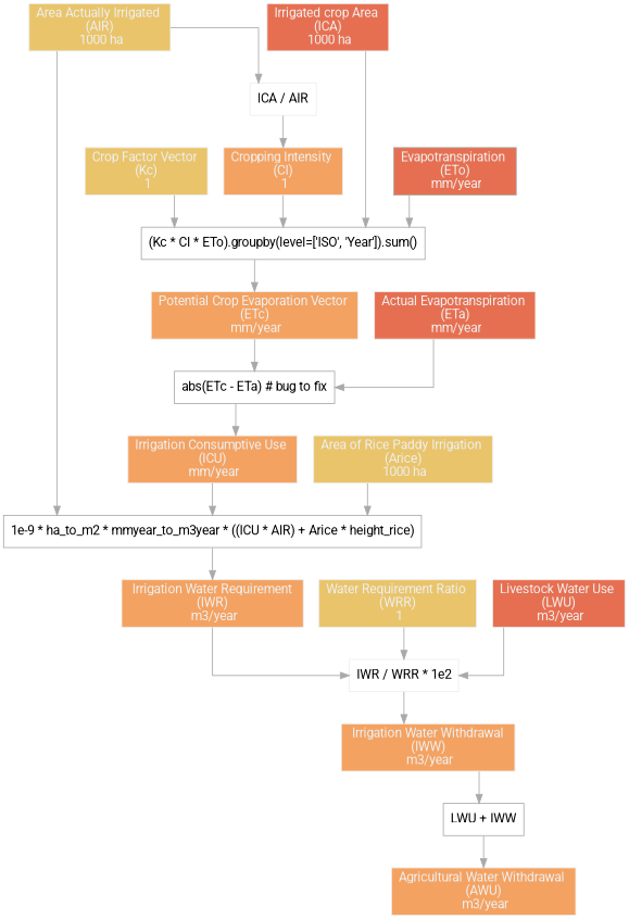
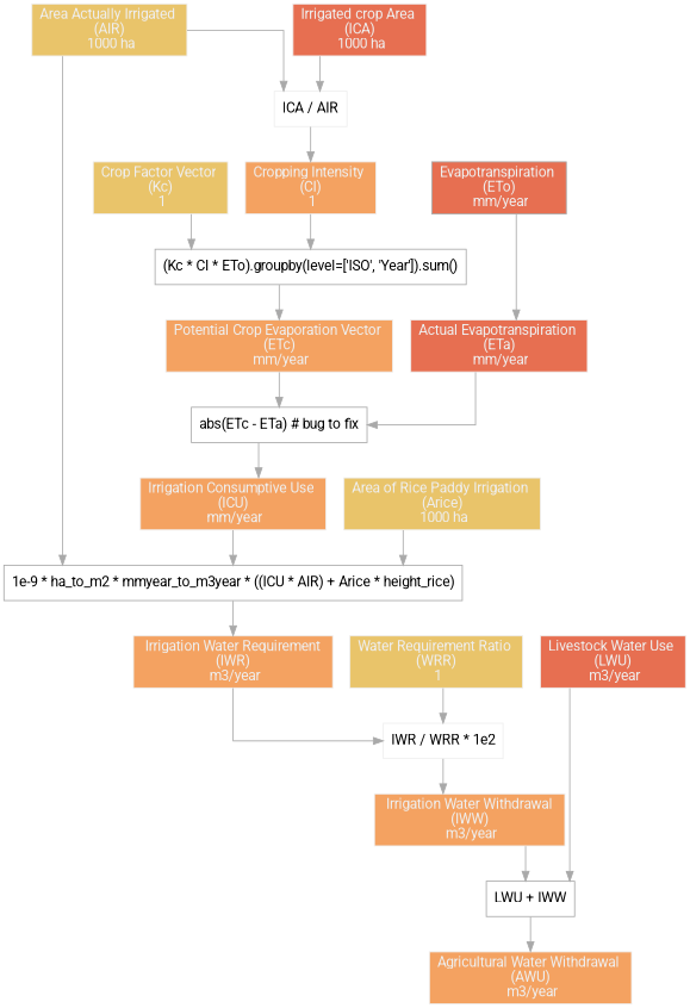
  digraph {
    splines=ortho
    node [color="#eeeeee" fillcolor="#e76f51" fontcolor="#eeeeee" fontname=roboto peripheries=1 shape=rectangle style=filled]
    edge [color="#A9A9A9"]
    n1 [fillcolor="#e9c46a" label="Crop Factor Vector \n (Kc) \n 1"]
    n2 [color="#A9A9A9" fontcolor="#000000" label="(Kc * CI * ETo).groupby(level=['ISO', 'Year']).sum()" style=""]
    n3 [fillcolor="#f4a261" label="Potential Crop Evaporation Vector \n (ETc) \n mm/year"]
    n4 [label="Irrigated crop Area \n (ICA) \n 1000 ha"]
    n5 [fontcolor="#000000" label="ICA / AIR" style=""]
    n6 [fillcolor="#f4a261" label="Cropping Intensity \n (CI) \n 1"]
    n7 [color="#A9A9A9" label="Evapotranspiration \n (ETo) \n mm/year"]
    n8 [color="#A9A9A9" fontcolor="#000000" label="abs(ETc - ETa) # bug to fix" style=""]
    n9 [fillcolor="#f4a261" label="Irrigation Consumptive Use \n (ICU) \n mm/year"]
    n10 [label="Actual Evapotranspiration \n (ETa) \n mm/year"]
    n11 [color="#A9A9A9" fontcolor="#000000" label="1e-9 * ha_to_m2 * mmyear_to_m3year * ((ICU * AIR) + Arice * height_rice)" style=""]
    n12 [fillcolor="#f4a261" label=" Irrigation Water Requirement \n (IWR) \n m3/year"]
    n13 [fillcolor="#e9c46a" label="Area Actually Irrigated \n (AIR) \n 1000 ha"]
    n14 [fillcolor="#e9c46a" label="Area of Rice Paddy Irrigation \n (Arice) \n 1000 ha"]
    n15 [fillcolor="#e9c46a" label="Water Requirement Ratio \n (WRR) \n 1"]
    n16 [fontcolor="#000000" label="IWR / WRR * 1e2" style=""]
    n17 [fillcolor="#f4a261" label=" Irrigation Water Withdrawal \n (IWW) \n m3/year"]
    n18 [color="#A9A9A9" fontcolor="#000000" label="LWU + IWW" style=""]
    n19 [fillcolor="#f4a261" label="Agricultural Water Withdrawal \n (AWU) \n m3/year"]
    n20 [label="Livestock Water Use \n (LWU) \n m3/year"]
    n1 -> n2
    n2 -> n3
    n3 -> n8
-   n4 -> n2
+   n4 -> n5
    n5 -> n6
    n6 -> n2
-   n7 -> n2
+   n7 -> n10
    n8 -> n9
    n9 -> n11
    n10 -> n8
    n11 -> n12
    n12 -> n16
    n13 -> n5
    n13 -> n11
    n14 -> n11
    n15 -> n16
    n16 -> n17
    n17 -> n18
    n18 -> n19
-   n20 -> n16
+   n20 -> n18
  }
